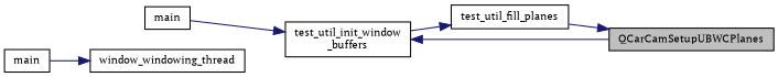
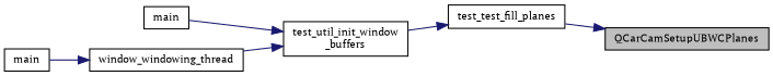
  digraph {
    fontname="PT Serif"
    rankdir=RL
    node [color=black fillcolor=white fontname="PT Serif" fontsize=10 shape=record style=filled]
    edge [color=midnightblue dir=back fontname="PT Serif" fontsize=10 labelfontname=Helvetica labelfontsize=10 style=solid]
    n1 [fillcolor=grey75 fontcolor=black height=0.2 label=QCarCamSetupUBWCPlanes width=0.4]
-   n2 [height=0.2 label=test_util_fill_planes width=0.4]
+   n2 [height=0.2 label=test_test_fill_planes width=0.4]
    n3 [height=0.2 label="test_util_init_window\l_buffers" width=0.4]
    n4 [height=0.2 label=main width=0.4]
    n5 [height=0.2 label=window_windowing_thread width=0.4]
    n6 [height=0.2 label=main width=0.4]
    n1 -> n2
    n2 -> n3
    n3 -> n4
-   n3 -> n1
+   n3 -> n5
    n5 -> n6
  }
